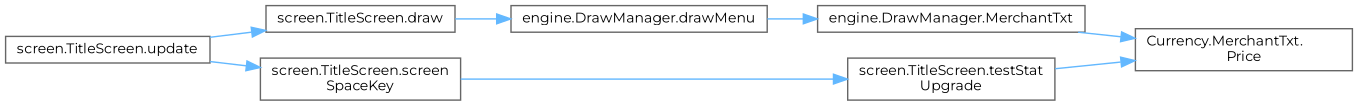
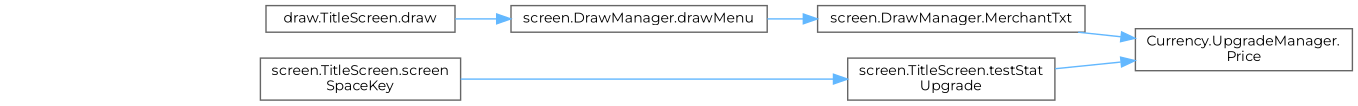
  digraph {
    fontname=Montserrat
    rankdir=RL
    node [color=grey40 fillcolor=white fontname=Montserrat fontsize=10 shape=box style=filled]
    edge [color=steelblue1 dir=back fontname=Montserrat fontsize=10 labelfontname=Helvetica labelfontsize=10 style=solid]
-   n1 [height=0.2 label="Currency.MerchantTxt.\lPrice" width=0.4]
-   n2 [height=0.2 label="engine.DrawManager.MerchantTxt" width=0.4]
+   n1 [height=0.2 label="Currency.UpgradeManager.\lPrice" width=0.4]
+   n2 [height=0.2 label="screen.DrawManager.MerchantTxt" width=0.4]
    n3 [height=0.2 label="screen.TitleScreen.testStat\lUpgrade" width=0.4]
-   n4 [height=0.2 label="engine.DrawManager.drawMenu" width=0.4]
+   n4 [height=0.2 label="screen.DrawManager.drawMenu" width=0.4]
    n5 [height=0.2 label="screen.TitleScreen.screen\lSpaceKey" width=0.4]
-   n6 [height=0.2 label="screen.TitleScreen.draw" width=0.4]
-   n7 [height=0.2 label="screen.TitleScreen.update" width=0.4]
+   n6 [height=0.2 label="draw.TitleScreen.draw" width=0.4]
    n1 -> n2
    n1 -> n3
    n2 -> n4
    n3 -> n5
    n4 -> n6
-   n5 -> n7
-   n6 -> n7
  }
